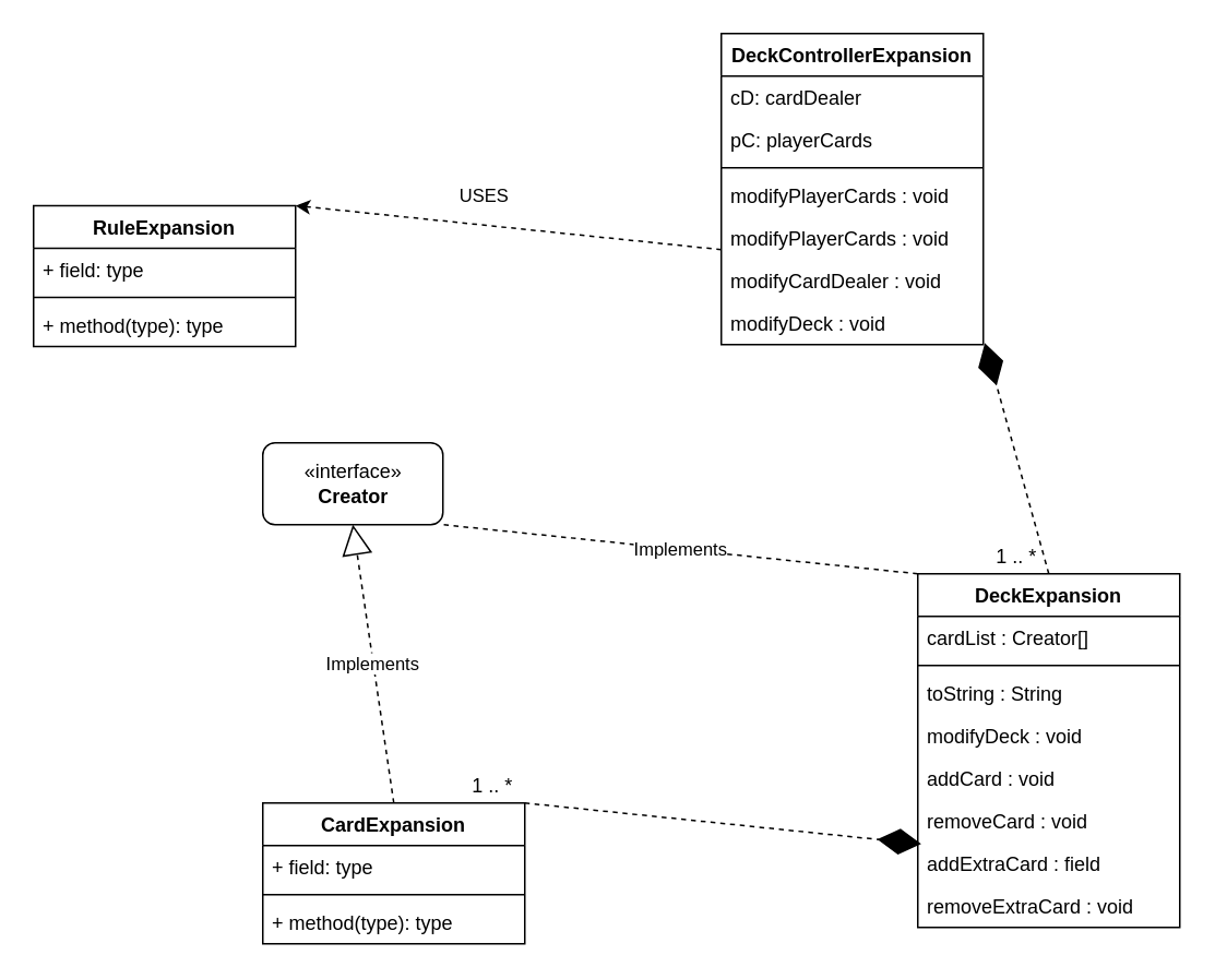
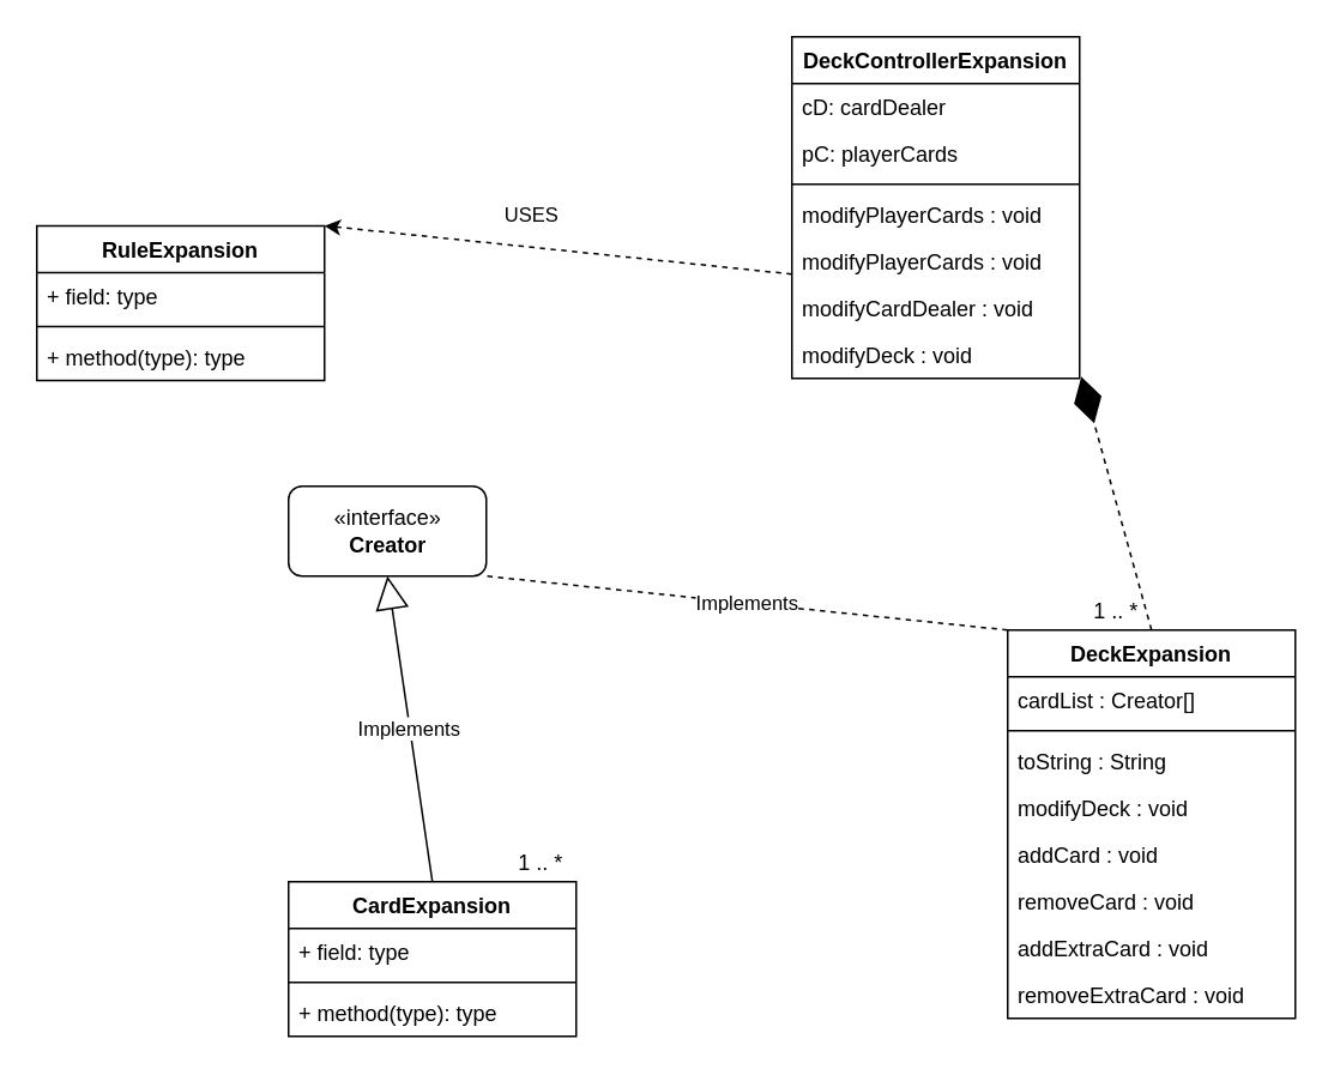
  <mxCell id="0" />
  <mxCell id="1" parent="0" />
  <mxCell id="2" value="DeckExpansion" style="swimlane;fontStyle=1;align=center;verticalAlign=top;childLayout=stackLayout;horizontal=1;startSize=26;horizontalStack=0;resizeParent=1;resizeParentMax=0;resizeLast=0;collapsible=1;marginBottom=0;" vertex="1" parent="1"><mxGeometry x="560" y="350" width="160" height="216" as="geometry" /></mxCell>
  <mxCell id="3" value="cardList : Creator[]" style="text;strokeColor=none;fillColor=none;align=left;verticalAlign=top;spacingLeft=4;spacingRight=4;overflow=hidden;rotatable=0;points=[[0,0.5],[1,0.5]];portConstraint=eastwest;" vertex="1" parent="2"><mxGeometry y="26" width="160" height="26" as="geometry" /></mxCell>
  <mxCell id="4" value="" style="line;strokeWidth=1;fillColor=none;align=left;verticalAlign=middle;spacingTop=-1;spacingLeft=3;spacingRight=3;rotatable=0;labelPosition=right;points=[];portConstraint=eastwest;" vertex="1" parent="2"><mxGeometry y="52" width="160" height="8" as="geometry" /></mxCell>
  <mxCell id="5" value="toString : String" style="text;strokeColor=none;fillColor=none;align=left;verticalAlign=top;spacingLeft=4;spacingRight=4;overflow=hidden;rotatable=0;points=[[0,0.5],[1,0.5]];portConstraint=eastwest;" vertex="1" parent="2"><mxGeometry y="60" width="160" height="26" as="geometry" /></mxCell>
  <mxCell id="6" value="modifyDeck : void" style="text;strokeColor=none;fillColor=none;align=left;verticalAlign=top;spacingLeft=4;spacingRight=4;overflow=hidden;rotatable=0;points=[[0,0.5],[1,0.5]];portConstraint=eastwest;" vertex="1" parent="2"><mxGeometry y="86" width="160" height="26" as="geometry" /></mxCell>
  <mxCell id="7" value="addCard : void" style="text;strokeColor=none;fillColor=none;align=left;verticalAlign=top;spacingLeft=4;spacingRight=4;overflow=hidden;rotatable=0;points=[[0,0.5],[1,0.5]];portConstraint=eastwest;" vertex="1" parent="2"><mxGeometry y="112" width="160" height="26" as="geometry" /></mxCell>
  <mxCell id="8" value="removeCard : void" style="text;strokeColor=none;fillColor=none;align=left;verticalAlign=top;spacingLeft=4;spacingRight=4;overflow=hidden;rotatable=0;points=[[0,0.5],[1,0.5]];portConstraint=eastwest;" vertex="1" parent="2"><mxGeometry y="138" width="160" height="26" as="geometry" /></mxCell>
- <mxCell id="9" value="addExtraCard : field" style="text;strokeColor=none;fillColor=none;align=left;verticalAlign=top;spacingLeft=4;spacingRight=4;overflow=hidden;rotatable=0;points=[[0,0.5],[1,0.5]];portConstraint=eastwest;" vertex="1" parent="2"><mxGeometry y="164" width="160" height="26" as="geometry" /></mxCell>
+ <mxCell id="9" value="addExtraCard : void" style="text;strokeColor=none;fillColor=none;align=left;verticalAlign=top;spacingLeft=4;spacingRight=4;overflow=hidden;rotatable=0;points=[[0,0.5],[1,0.5]];portConstraint=eastwest;" vertex="1" parent="2"><mxGeometry y="164" width="160" height="26" as="geometry" /></mxCell>
  <mxCell id="10" value="removeExtraCard : void" style="text;strokeColor=none;fillColor=none;align=left;verticalAlign=top;spacingLeft=4;spacingRight=4;overflow=hidden;rotatable=0;points=[[0,0.5],[1,0.5]];portConstraint=eastwest;" vertex="1" parent="2"><mxGeometry y="190" width="160" height="26" as="geometry" /></mxCell>
  <mxCell id="11" value="RuleExpansion" style="swimlane;fontStyle=1;align=center;verticalAlign=top;childLayout=stackLayout;horizontal=1;startSize=26;horizontalStack=0;resizeParent=1;resizeParentMax=0;resizeLast=0;collapsible=1;marginBottom=0;" vertex="1" parent="1"><mxGeometry x="20" y="125.12" width="160" height="86" as="geometry" /></mxCell>
  <mxCell id="12" value="+ field: type" style="text;strokeColor=none;fillColor=none;align=left;verticalAlign=top;spacingLeft=4;spacingRight=4;overflow=hidden;rotatable=0;points=[[0,0.5],[1,0.5]];portConstraint=eastwest;" vertex="1" parent="11"><mxGeometry y="26" width="160" height="26" as="geometry" /></mxCell>
  <mxCell id="13" value="" style="line;strokeWidth=1;fillColor=none;align=left;verticalAlign=middle;spacingTop=-1;spacingLeft=3;spacingRight=3;rotatable=0;labelPosition=right;points=[];portConstraint=eastwest;" vertex="1" parent="11"><mxGeometry y="52" width="160" height="8" as="geometry" /></mxCell>
  <mxCell id="14" value="+ method(type): type" style="text;strokeColor=none;fillColor=none;align=left;verticalAlign=top;spacingLeft=4;spacingRight=4;overflow=hidden;rotatable=0;points=[[0,0.5],[1,0.5]];portConstraint=eastwest;" vertex="1" parent="11"><mxGeometry y="60" width="160" height="26" as="geometry" /></mxCell>
  <mxCell id="15" value="DeckControllerExpansion" style="swimlane;fontStyle=1;align=center;verticalAlign=top;childLayout=stackLayout;horizontal=1;startSize=26;horizontalStack=0;resizeParent=1;resizeParentMax=0;resizeLast=0;collapsible=1;marginBottom=0;" vertex="1" parent="1"><mxGeometry x="440" y="20" width="160" height="190" as="geometry" /></mxCell>
  <mxCell id="16" value="cD: cardDealer" style="text;strokeColor=none;fillColor=none;align=left;verticalAlign=top;spacingLeft=4;spacingRight=4;overflow=hidden;rotatable=0;points=[[0,0.5],[1,0.5]];portConstraint=eastwest;" vertex="1" parent="15"><mxGeometry y="26" width="160" height="26" as="geometry" /></mxCell>
  <mxCell id="17" value="pC: playerCards" style="text;strokeColor=none;fillColor=none;align=left;verticalAlign=top;spacingLeft=4;spacingRight=4;overflow=hidden;rotatable=0;points=[[0,0.5],[1,0.5]];portConstraint=eastwest;" vertex="1" parent="15"><mxGeometry y="52" width="160" height="26" as="geometry" /></mxCell>
  <mxCell id="18" value="" style="line;strokeWidth=1;fillColor=none;align=left;verticalAlign=middle;spacingTop=-1;spacingLeft=3;spacingRight=3;rotatable=0;labelPosition=right;points=[];portConstraint=eastwest;" vertex="1" parent="15"><mxGeometry y="78" width="160" height="8" as="geometry" /></mxCell>
  <mxCell id="19" value="modifyPlayerCards : void" style="text;strokeColor=none;fillColor=none;align=left;verticalAlign=top;spacingLeft=4;spacingRight=4;overflow=hidden;rotatable=0;points=[[0,0.5],[1,0.5]];portConstraint=eastwest;" vertex="1" parent="15"><mxGeometry y="86" width="160" height="26" as="geometry" /></mxCell>
  <mxCell id="20" value="modifyPlayerCards : void" style="text;strokeColor=none;fillColor=none;align=left;verticalAlign=top;spacingLeft=4;spacingRight=4;overflow=hidden;rotatable=0;points=[[0,0.5],[1,0.5]];portConstraint=eastwest;" vertex="1" parent="15"><mxGeometry y="112" width="160" height="26" as="geometry" /></mxCell>
  <mxCell id="21" value="modifyCardDealer : void" style="text;strokeColor=none;fillColor=none;align=left;verticalAlign=top;spacingLeft=4;spacingRight=4;overflow=hidden;rotatable=0;points=[[0,0.5],[1,0.5]];portConstraint=eastwest;" vertex="1" parent="15"><mxGeometry y="138" width="160" height="26" as="geometry" /></mxCell>
  <mxCell id="22" value="modifyDeck : void" style="text;strokeColor=none;fillColor=none;align=left;verticalAlign=top;spacingLeft=4;spacingRight=4;overflow=hidden;rotatable=0;points=[[0,0.5],[1,0.5]];portConstraint=eastwest;" vertex="1" parent="15"><mxGeometry y="164" width="160" height="26" as="geometry" /></mxCell>
  <mxCell id="23" value="" style="endArrow=classic;html=1;exitX=0;exitY=0.769;exitDx=0;exitDy=0;exitPerimeter=0;entryX=1;entryY=0;entryDx=0;entryDy=0;dashed=1;" edge="1" parent="1" source="20" target="11"><mxGeometry width="50" height="50" relative="1" as="geometry"><mxPoint x="350" y="270" as="sourcePoint" /><mxPoint x="400" y="220" as="targetPoint" /></mxGeometry></mxCell>
  <mxCell id="24" value="USES" style="edgeLabel;html=1;align=center;verticalAlign=middle;resizable=0;points=[];" vertex="1" connectable="0" parent="23"><mxGeometry x="0.199" y="4" relative="1" as="geometry"><mxPoint x="11" y="-21" as="offset" /></mxGeometry></mxCell>
  <mxCell id="25" value="CardExpansion" style="swimlane;fontStyle=1;align=center;verticalAlign=top;childLayout=stackLayout;horizontal=1;startSize=26;horizontalStack=0;resizeParent=1;resizeParentMax=0;resizeLast=0;collapsible=1;marginBottom=0;" vertex="1" parent="1"><mxGeometry x="160" y="490" width="160" height="86" as="geometry" /></mxCell>
  <mxCell id="26" value="+ field: type" style="text;strokeColor=none;fillColor=none;align=left;verticalAlign=top;spacingLeft=4;spacingRight=4;overflow=hidden;rotatable=0;points=[[0,0.5],[1,0.5]];portConstraint=eastwest;" vertex="1" parent="25"><mxGeometry y="26" width="160" height="26" as="geometry" /></mxCell>
  <mxCell id="27" value="" style="line;strokeWidth=1;fillColor=none;align=left;verticalAlign=middle;spacingTop=-1;spacingLeft=3;spacingRight=3;rotatable=0;labelPosition=right;points=[];portConstraint=eastwest;" vertex="1" parent="25"><mxGeometry y="52" width="160" height="8" as="geometry" /></mxCell>
  <mxCell id="28" value="+ method(type): type" style="text;strokeColor=none;fillColor=none;align=left;verticalAlign=top;spacingLeft=4;spacingRight=4;overflow=hidden;rotatable=0;points=[[0,0.5],[1,0.5]];portConstraint=eastwest;" vertex="1" parent="25"><mxGeometry y="60" width="160" height="26" as="geometry" /></mxCell>
- <mxCell id="29" value="" style="endArrow=diamondThin;endFill=1;endSize=24;html=1;dashed=1;strokeWidth=1;exitX=1;exitY=0;exitDx=0;exitDy=0;entryX=0.013;entryY=1.038;entryDx=0;entryDy=0;entryPerimeter=0;" edge="1" parent="1" source="25" target="8"><mxGeometry width="160" relative="1" as="geometry"><mxPoint x="290" y="240" as="sourcePoint" /><mxPoint x="450" y="240" as="targetPoint" /></mxGeometry></mxCell>
  <mxCell id="30" value="1 .. *" style="text;html=1;align=center;verticalAlign=middle;resizable=0;points=[];autosize=1;strokeColor=none;" vertex="1" parent="1"><mxGeometry x="280" y="470" width="40" height="20" as="geometry" /></mxCell>
  <mxCell id="31" value="" style="endArrow=diamondThin;endFill=1;endSize=24;html=1;dashed=1;strokeWidth=1;exitX=0.5;exitY=0;exitDx=0;exitDy=0;exitPerimeter=0;entryX=1.006;entryY=0.962;entryDx=0;entryDy=0;entryPerimeter=0;" edge="1" parent="1" source="2" target="22"><mxGeometry width="160" relative="1" as="geometry"><mxPoint x="400" y="430" as="sourcePoint" /><mxPoint x="680" y="210" as="targetPoint" /></mxGeometry></mxCell>
  <mxCell id="32" value="1 .. *" style="text;html=1;align=center;verticalAlign=middle;resizable=0;points=[];autosize=1;strokeColor=none;" vertex="1" parent="1"><mxGeometry x="600" y="330" width="40" height="20" as="geometry" /></mxCell>
  <mxCell id="33" value="«interface»&lt;br&gt;&lt;b&gt;Creator&lt;/b&gt;" style="html=1;rounded=1;" vertex="1" parent="1"><mxGeometry x="160" y="270" width="110" height="50" as="geometry" /></mxCell>
- <mxCell id="34" value="Implements" style="endArrow=block;endSize=16;endFill=0;html=1;dashed=1;strokeWidth=1;exitX=0.5;exitY=0;exitDx=0;exitDy=0;entryX=0.5;entryY=1;entryDx=0;entryDy=0;" edge="1" parent="1" source="25" target="33"><mxGeometry width="160" relative="1" as="geometry"><mxPoint x="290" y="340" as="sourcePoint" /><mxPoint x="450" y="340" as="targetPoint" /></mxGeometry></mxCell>
+ <mxCell id="34" value="Implements" style="endArrow=block;endSize=16;endFill=0;html=1;dashed=0;strokeWidth=1;exitX=0.5;exitY=0;exitDx=0;exitDy=0;entryX=0.5;entryY=1;entryDx=0;entryDy=0;" edge="1" parent="1" source="25" target="33"><mxGeometry width="160" relative="1" as="geometry"><mxPoint x="290" y="340" as="sourcePoint" /><mxPoint x="450" y="340" as="targetPoint" /></mxGeometry></mxCell>
  <mxCell id="35" value="Implements" style="endArrow=none;endSize=16;endFill=0;html=1;dashed=1;strokeWidth=1;exitX=0;exitY=0;exitDx=0;exitDy=0;entryX=1;entryY=1;entryDx=0;entryDy=0;" edge="1" parent="1" source="2" target="33"><mxGeometry width="160" relative="1" as="geometry"><mxPoint x="250" y="500" as="sourcePoint" /><mxPoint x="225" y="330" as="targetPoint" /></mxGeometry></mxCell>
